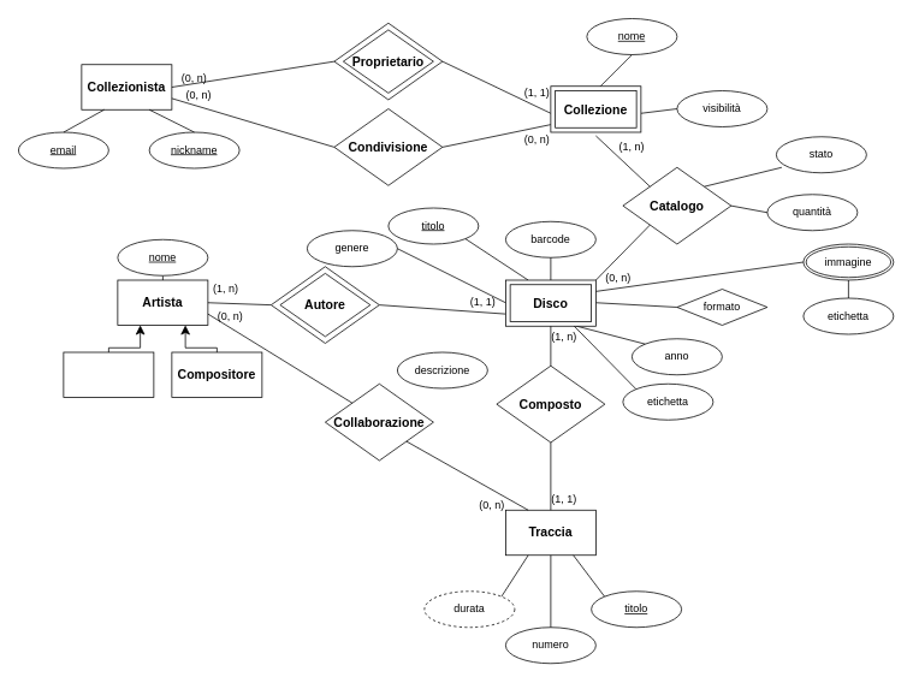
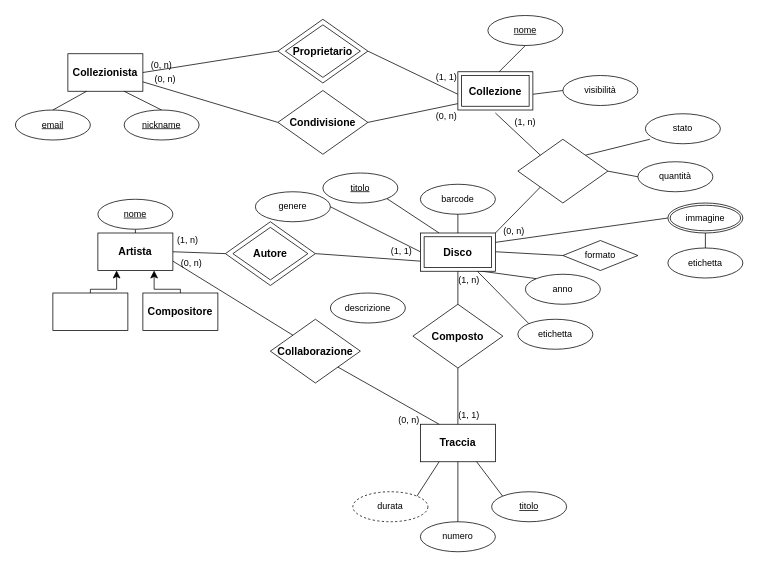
  <mxCell id="0" />
  <mxCell id="1" parent="0" />
  <mxCell id="2" value="" style="group" parent="1" vertex="1" connectable="0"><mxGeometry x="90" y="71" width="110" height="80" as="geometry" /></mxCell>
  <mxCell id="3" value="" style="html=1;dashed=0;whiteSpace=wrap;" parent="2" vertex="1"><mxGeometry width="100" height="50" as="geometry" /></mxCell>
  <mxCell id="4" value="Collezionista" style="text;html=1;strokeColor=none;fillColor=none;align=center;verticalAlign=middle;whiteSpace=wrap;rounded=0;fontStyle=1;fontSize=14;" parent="2" vertex="1"><mxGeometry x="20" y="10" width="60" height="30" as="geometry" /></mxCell>
  <mxCell id="5" value="nickname" style="ellipse;whiteSpace=wrap;html=1;align=center;fontStyle=4;" parent="1" vertex="1"><mxGeometry x="165" y="146" width="100" height="40" as="geometry" /></mxCell>
  <mxCell id="6" value="" style="endArrow=none;html=1;rounded=0;entryX=0.5;entryY=0;entryDx=0;entryDy=0;exitX=0.75;exitY=1;exitDx=0;exitDy=0;" parent="1" source="3" target="5" edge="1"><mxGeometry relative="1" as="geometry"><mxPoint x="150" y="136" as="sourcePoint" /><mxPoint x="120" y="236" as="targetPoint" /></mxGeometry></mxCell>
  <mxCell id="7" value="&lt;u&gt;email&lt;/u&gt;" style="ellipse;whiteSpace=wrap;html=1;align=center;" parent="1" vertex="1"><mxGeometry y="146" width="100" height="40" as="geometry" x="20" /></mxCell>
  <mxCell id="8" value="" style="endArrow=none;html=1;rounded=0;entryX=0.5;entryY=0;entryDx=0;entryDy=0;exitX=0.25;exitY=1;exitDx=0;exitDy=0;" parent="1" source="3" target="7" edge="1"><mxGeometry relative="1" as="geometry"><mxPoint x="220" y="101" as="sourcePoint" /><mxPoint x="225" y="166" as="targetPoint" /></mxGeometry></mxCell>
  <mxCell id="9" value="&lt;u&gt;nome&lt;/u&gt;" style="ellipse;whiteSpace=wrap;html=1;align=center;" parent="1" vertex="1"><mxGeometry x="650" y="20" width="100" height="40" as="geometry" /></mxCell>
  <mxCell id="10" value="" style="endArrow=none;html=1;rounded=0;entryX=0.5;entryY=0;entryDx=0;entryDy=0;exitX=0.5;exitY=1;exitDx=0;exitDy=0;" parent="1" source="9" edge="1"><mxGeometry relative="1" as="geometry"><mxPoint x="820" y="110" as="sourcePoint" /><mxPoint x="660" y="100" as="targetPoint" /></mxGeometry></mxCell>
  <mxCell id="11" value="stato" style="ellipse;whiteSpace=wrap;html=1;align=center;" parent="1" vertex="1"><mxGeometry x="860" y="151" width="100" height="40" as="geometry" /></mxCell>
- <mxCell id="12" value="anno" style="ellipse;whiteSpace=wrap;html=1;align=center;" parent="1" vertex="1"><mxGeometry x="700" y="375" width="100" height="40" as="geometry" /></mxCell>
+ <mxCell id="12" value="anno" style="ellipse;whiteSpace=wrap;html=1;align=center;" parent="1" vertex="1"><mxGeometry x="700" y="365" width="100" height="40" as="geometry" /></mxCell>
  <mxCell id="13" value="genere" style="ellipse;whiteSpace=wrap;html=1;align=center;" parent="1" vertex="1"><mxGeometry x="340" y="255" width="100" height="40" as="geometry" /></mxCell>
  <mxCell id="14" value="&lt;u&gt;titolo&lt;/u&gt;" style="ellipse;whiteSpace=wrap;html=1;align=center;" parent="1" vertex="1"><mxGeometry x="430" y="230" width="100" height="40" as="geometry" /></mxCell>
  <mxCell id="15" value="formato" style="rhombus;whiteSpace=wrap;html=1;align=center;" parent="1" vertex="1"><mxGeometry x="750" y="320" width="100" height="40" as="geometry" /></mxCell>
  <mxCell id="16" value="barcode" style="ellipse;whiteSpace=wrap;html=1;align=center;" parent="1" vertex="1"><mxGeometry x="560" y="245" width="100" height="40" as="geometry" /></mxCell>
  <mxCell id="17" value="" style="group" parent="1" vertex="1" connectable="0"><mxGeometry x="560" y="565" width="100" height="50" as="geometry" /></mxCell>
  <mxCell id="18" value="" style="html=1;dashed=0;whiteSpace=wrap;" parent="17" vertex="1"><mxGeometry width="100" height="50" as="geometry" /></mxCell>
  <mxCell id="19" value="Traccia" style="text;html=1;strokeColor=none;fillColor=none;align=center;verticalAlign=middle;whiteSpace=wrap;rounded=0;fontStyle=1;fontSize=14;" parent="17" vertex="1"><mxGeometry x="20" y="10" width="60" height="30" as="geometry" /></mxCell>
  <mxCell id="20" value="&lt;u&gt;titolo&lt;/u&gt;" style="ellipse;whiteSpace=wrap;html=1;align=center;" parent="1" vertex="1"><mxGeometry x="655" y="655" width="100" height="40" as="geometry" /></mxCell>
  <mxCell id="21" value="durata" style="ellipse;whiteSpace=wrap;html=1;align=center;dashed=1;" parent="1" vertex="1"><mxGeometry x="470" y="655" width="100" height="40" as="geometry" /></mxCell>
  <mxCell id="22" value="visibilità" style="ellipse;whiteSpace=wrap;html=1;align=center;" parent="1" vertex="1"><mxGeometry x="750" y="100" width="100" height="40" as="geometry" /></mxCell>
  <mxCell id="23" value="" style="endArrow=none;html=1;rounded=0;entryX=1;entryY=0.5;entryDx=0;entryDy=0;exitX=0;exitY=0.5;exitDx=0;exitDy=0;" parent="1" target="3" edge="1"><mxGeometry relative="1" as="geometry"><mxPoint x="370" y="67.5" as="sourcePoint" /><mxPoint x="430" y="185" as="targetPoint" /></mxGeometry></mxCell>
  <mxCell id="24" value="(0, n)" style="text;html=1;strokeColor=none;fillColor=none;align=center;verticalAlign=middle;whiteSpace=wrap;rounded=0;" parent="1" vertex="1"><mxGeometry x="200" y="81" width="30" height="10" as="geometry" /></mxCell>
  <mxCell id="25" value="" style="endArrow=none;html=1;rounded=0;entryX=0;entryY=0.5;entryDx=0;entryDy=0;exitX=1;exitY=0.5;exitDx=0;exitDy=0;" parent="1" edge="1"><mxGeometry relative="1" as="geometry"><mxPoint x="490" y="67.5" as="sourcePoint" /><mxPoint x="610" y="125" as="targetPoint" /></mxGeometry></mxCell>
  <mxCell id="26" value="(1, 1)" style="text;html=1;strokeColor=none;fillColor=none;align=center;verticalAlign=middle;whiteSpace=wrap;rounded=0;" parent="1" vertex="1"><mxGeometry x="580" y="95" width="30" height="15" as="geometry" /></mxCell>
  <mxCell id="27" value="" style="group" parent="1" vertex="1" connectable="0"><mxGeometry x="130" y="310" width="100" height="50" as="geometry" /></mxCell>
  <mxCell id="28" value="" style="html=1;dashed=0;whiteSpace=wrap;" parent="27" vertex="1"><mxGeometry width="100" height="50" as="geometry" /></mxCell>
  <mxCell id="29" value="&lt;b&gt;&lt;font style=&quot;font-size: 14px;&quot;&gt;Artista&lt;/font&gt;&lt;/b&gt;" style="text;html=1;strokeColor=none;fillColor=none;align=center;verticalAlign=middle;whiteSpace=wrap;rounded=0;" parent="27" vertex="1"><mxGeometry x="20" y="10" width="60" height="30" as="geometry" /></mxCell>
  <mxCell id="30" value="" style="group" parent="1" vertex="1" connectable="0"><mxGeometry x="190" y="390" width="100" height="50" as="geometry" /></mxCell>
  <mxCell id="31" value="" style="html=1;dashed=0;whiteSpace=wrap;" parent="30" vertex="1"><mxGeometry width="100" height="50" as="geometry" /></mxCell>
  <mxCell id="32" value="&lt;b&gt;&lt;font style=&quot;font-size: 14px;&quot;&gt;Compositore&lt;/font&gt;&lt;/b&gt;" style="text;html=1;strokeColor=none;fillColor=none;align=center;verticalAlign=middle;whiteSpace=wrap;rounded=0;" parent="30" vertex="1"><mxGeometry x="20" y="10" width="60" height="30" as="geometry" /></mxCell>
  <mxCell id="33" value="" style="group" parent="1" vertex="1" connectable="0"><mxGeometry x="70" y="390" width="100" height="50" as="geometry" /></mxCell>
  <mxCell id="34" value="" style="html=1;dashed=0;whiteSpace=wrap;" parent="33" vertex="1"><mxGeometry width="100" height="50" as="geometry" /></mxCell>
  <mxCell id="35" value="" style="endArrow=none;html=1;rounded=0;entryX=0.5;entryY=0;entryDx=0;entryDy=0;exitX=0.5;exitY=1;exitDx=0;exitDy=0;" parent="1" source="39" target="28" edge="1"><mxGeometry relative="1" as="geometry"><mxPoint x="670" y="235" as="sourcePoint" /><mxPoint x="630" y="275" as="targetPoint" /></mxGeometry></mxCell>
  <mxCell id="36" value="" style="endArrow=none;html=1;rounded=0;entryX=0.5;entryY=0;entryDx=0;entryDy=0;exitX=0.5;exitY=1;exitDx=0;exitDy=0;" parent="1" source="16" edge="1"><mxGeometry relative="1" as="geometry"><mxPoint x="720" y="245" as="sourcePoint" /><mxPoint x="610" y="310" as="targetPoint" /></mxGeometry></mxCell>
  <mxCell id="37" value="" style="endArrow=none;html=1;rounded=0;entryX=1;entryY=1;entryDx=0;entryDy=0;exitX=0.25;exitY=0;exitDx=0;exitDy=0;" parent="1" target="14" edge="1"><mxGeometry relative="1" as="geometry"><mxPoint x="585" y="310" as="sourcePoint" /><mxPoint x="700" y="285" as="targetPoint" /></mxGeometry></mxCell>
  <mxCell id="38" value="" style="endArrow=none;html=1;rounded=0;entryX=1;entryY=0.5;entryDx=0;entryDy=0;exitX=0;exitY=0.5;exitDx=0;exitDy=0;" parent="1" source="15" edge="1"><mxGeometry relative="1" as="geometry"><mxPoint x="770" y="255" as="sourcePoint" /><mxPoint x="660" y="335" as="targetPoint" /></mxGeometry></mxCell>
  <mxCell id="39" value="nome" style="ellipse;whiteSpace=wrap;html=1;align=center;fontStyle=4;" parent="1" vertex="1"><mxGeometry x="130" y="265" width="100" height="40" as="geometry" /></mxCell>
  <mxCell id="40" value="" style="edgeStyle=segmentEdgeStyle;endArrow=classic;html=1;curved=0;rounded=0;endSize=8;startSize=8;exitX=0.5;exitY=0;exitDx=0;exitDy=0;entryX=0.25;entryY=1;entryDx=0;entryDy=0;" parent="1" source="34" target="28" edge="1"><mxGeometry width="50" height="50" relative="1" as="geometry"><mxPoint x="520" y="405" as="sourcePoint" /><mxPoint x="570" y="355" as="targetPoint" /><Array as="points"><mxPoint x="120" y="385" /><mxPoint x="155" y="385" /></Array></mxGeometry></mxCell>
  <mxCell id="41" value="" style="edgeStyle=segmentEdgeStyle;endArrow=classic;html=1;curved=0;rounded=0;endSize=8;startSize=8;exitX=0.5;exitY=0;exitDx=0;exitDy=0;entryX=0.75;entryY=1;entryDx=0;entryDy=0;" parent="1" source="31" target="28" edge="1"><mxGeometry width="50" height="50" relative="1" as="geometry"><mxPoint x="520" y="405" as="sourcePoint" /><mxPoint x="570" y="355" as="targetPoint" /><Array as="points"><mxPoint x="240" y="385" /><mxPoint x="205" y="385" /></Array></mxGeometry></mxCell>
  <mxCell id="42" value="" style="endArrow=none;html=1;rounded=0;entryX=1;entryY=0.5;entryDx=0;entryDy=0;exitX=0;exitY=0.5;exitDx=0;exitDy=0;" parent="1" target="13" edge="1"><mxGeometry relative="1" as="geometry"><mxPoint x="560" y="335" as="sourcePoint" /><mxPoint x="690" y="423" as="targetPoint" /></mxGeometry></mxCell>
  <mxCell id="43" value="" style="endArrow=none;html=1;rounded=0;entryX=0;entryY=0;entryDx=0;entryDy=0;exitX=0.75;exitY=1;exitDx=0;exitDy=0;" parent="1" target="12" edge="1"><mxGeometry relative="1" as="geometry"><mxPoint x="635" y="360" as="sourcePoint" /><mxPoint x="610" y="433" as="targetPoint" /></mxGeometry></mxCell>
  <mxCell id="44" value="" style="endArrow=none;html=1;rounded=0;entryX=0.06;entryY=0.85;entryDx=0;entryDy=0;exitX=1;exitY=0;exitDx=0;exitDy=0;entryPerimeter=0;" parent="1" target="11" edge="1" source="46"><mxGeometry relative="1" as="geometry"><mxPoint x="585" y="360" as="sourcePoint" /><mxPoint x="570" y="413" as="targetPoint" /></mxGeometry></mxCell>
  <mxCell id="45" value="" style="group" parent="1" vertex="1" connectable="0"><mxGeometry x="690" y="185" width="120" height="85" as="geometry" /></mxCell>
  <mxCell id="46" value="" style="shape=rhombus;html=1;dashed=0;whiteSpace=wrap;perimeter=rhombusPerimeter;" parent="45" vertex="1"><mxGeometry width="120" height="85" as="geometry" /></mxCell>
- <mxCell id="47" value="Catalogo" style="text;html=1;strokeColor=none;fillColor=none;align=center;verticalAlign=middle;whiteSpace=wrap;rounded=0;fontStyle=1;fontSize=14;" parent="45" vertex="1"><mxGeometry x="30" y="27.5" width="60" height="30" as="geometry" /></mxCell>
  <mxCell id="48" value="" style="endArrow=none;html=1;rounded=0;entryX=0;entryY=0;entryDx=0;entryDy=0;exitX=0.5;exitY=1;exitDx=0;exitDy=0;" parent="1" target="46" edge="1"><mxGeometry relative="1" as="geometry"><mxPoint x="660" y="150" as="sourcePoint" /><mxPoint x="510" y="230" as="targetPoint" /></mxGeometry></mxCell>
  <mxCell id="49" value="(0, n)" style="text;html=1;strokeColor=none;fillColor=none;align=center;verticalAlign=middle;whiteSpace=wrap;rounded=0;" parent="1" vertex="1"><mxGeometry x="580" y="146" width="30" height="15" as="geometry" /></mxCell>
  <mxCell id="50" value="" style="endArrow=none;html=1;rounded=0;entryX=0;entryY=1;entryDx=0;entryDy=0;exitX=1;exitY=0;exitDx=0;exitDy=0;" parent="1" target="46" edge="1"><mxGeometry relative="1" as="geometry"><mxPoint x="660" y="310" as="sourcePoint" /><mxPoint x="640" y="225" as="targetPoint" /></mxGeometry></mxCell>
  <mxCell id="51" value="(0, n)" style="text;html=1;strokeColor=none;fillColor=none;align=center;verticalAlign=middle;whiteSpace=wrap;rounded=0;" parent="1" vertex="1"><mxGeometry x="670" y="300" width="30" height="15" as="geometry" /></mxCell>
  <mxCell id="52" value="" style="endArrow=none;html=1;rounded=0;entryX=1;entryY=0.5;entryDx=0;entryDy=0;exitX=0;exitY=0.5;exitDx=0;exitDy=0;" parent="1" target="28" edge="1"><mxGeometry relative="1" as="geometry"><mxPoint x="300" y="337.5" as="sourcePoint" /><mxPoint x="310" y="190" as="targetPoint" /></mxGeometry></mxCell>
  <mxCell id="53" value="(1, n)" style="text;html=1;strokeColor=none;fillColor=none;align=center;verticalAlign=middle;whiteSpace=wrap;rounded=0;" parent="1" vertex="1"><mxGeometry x="235" y="315" width="30" height="10" as="geometry" /></mxCell>
  <mxCell id="54" value="" style="endArrow=none;html=1;rounded=0;entryX=1;entryY=0.5;entryDx=0;entryDy=0;exitX=0;exitY=0.75;exitDx=0;exitDy=0;" parent="1" edge="1"><mxGeometry relative="1" as="geometry"><mxPoint x="560" y="347.5" as="sourcePoint" /><mxPoint x="420" y="337.5" as="targetPoint" /></mxGeometry></mxCell>
  <mxCell id="55" value="(1, 1)" style="text;html=1;strokeColor=none;fillColor=none;align=center;verticalAlign=middle;whiteSpace=wrap;rounded=0;" parent="1" vertex="1"><mxGeometry x="520" y="330" width="30" height="10" as="geometry" /></mxCell>
  <mxCell id="56" value="" style="endArrow=none;html=1;rounded=0;entryX=1;entryY=0;entryDx=0;entryDy=0;exitX=0.25;exitY=1;exitDx=0;exitDy=0;" parent="1" source="18" target="21" edge="1"><mxGeometry relative="1" as="geometry"><mxPoint x="770" y="585" as="sourcePoint" /><mxPoint x="650" y="525" as="targetPoint" /></mxGeometry></mxCell>
  <mxCell id="57" value="" style="endArrow=none;html=1;rounded=0;entryX=0.75;entryY=1;entryDx=0;entryDy=0;exitX=0;exitY=0;exitDx=0;exitDy=0;" parent="1" source="20" target="18" edge="1"><mxGeometry relative="1" as="geometry"><mxPoint x="750" y="595" as="sourcePoint" /><mxPoint x="630" y="535" as="targetPoint" /></mxGeometry></mxCell>
  <mxCell id="58" value="" style="group" parent="1" vertex="1" connectable="0"><mxGeometry x="550" y="405" width="120" height="85" as="geometry" /></mxCell>
  <mxCell id="59" value="" style="shape=rhombus;html=1;dashed=0;whiteSpace=wrap;perimeter=rhombusPerimeter;" parent="58" vertex="1"><mxGeometry width="120" height="85" as="geometry" /></mxCell>
  <mxCell id="60" value="Composto" style="text;html=1;strokeColor=none;fillColor=none;align=center;verticalAlign=middle;whiteSpace=wrap;rounded=0;fontStyle=1;fontSize=14;" parent="58" vertex="1"><mxGeometry x="30" y="27.5" width="60" height="30" as="geometry" /></mxCell>
  <mxCell id="61" value="" style="endArrow=none;html=1;rounded=0;entryX=0.5;entryY=0;entryDx=0;entryDy=0;exitX=0.5;exitY=1;exitDx=0;exitDy=0;" parent="1" target="59" edge="1"><mxGeometry relative="1" as="geometry"><mxPoint x="610" y="360" as="sourcePoint" /><mxPoint x="610" y="516.5" as="targetPoint" /></mxGeometry></mxCell>
  <mxCell id="62" value="(1, n)" style="text;html=1;strokeColor=none;fillColor=none;align=center;verticalAlign=middle;whiteSpace=wrap;rounded=0;" parent="1" vertex="1"><mxGeometry x="610" y="365" width="30" height="15" as="geometry" /></mxCell>
  <mxCell id="63" value="" style="endArrow=none;html=1;rounded=0;entryX=0.5;entryY=1;entryDx=0;entryDy=0;exitX=0.5;exitY=0;exitDx=0;exitDy=0;" parent="1" source="18" target="59" edge="1"><mxGeometry relative="1" as="geometry"><mxPoint x="760" y="596.5" as="sourcePoint" /><mxPoint x="740" y="511.5" as="targetPoint" /></mxGeometry></mxCell>
  <mxCell id="64" value="(1, 1)" style="text;html=1;strokeColor=none;fillColor=none;align=center;verticalAlign=middle;whiteSpace=wrap;rounded=0;" parent="1" vertex="1"><mxGeometry x="610" y="545" width="30" height="15" as="geometry" /></mxCell>
  <mxCell id="65" value="" style="group" parent="1" vertex="1" connectable="0"><mxGeometry x="370" y="120" width="120" height="85" as="geometry" /></mxCell>
  <mxCell id="66" value="" style="shape=rhombus;html=1;dashed=0;whiteSpace=wrap;perimeter=rhombusPerimeter;" parent="65" vertex="1"><mxGeometry width="120" height="85" as="geometry" /></mxCell>
  <mxCell id="67" value="Condivisione" style="text;html=1;strokeColor=none;fillColor=none;align=center;verticalAlign=middle;whiteSpace=wrap;rounded=0;fontStyle=1;fontSize=14;" parent="65" vertex="1"><mxGeometry x="30" y="27.5" width="60" height="30" as="geometry" /></mxCell>
  <mxCell id="68" value="" style="endArrow=none;html=1;rounded=0;entryX=1;entryY=0.75;entryDx=0;entryDy=0;exitX=0;exitY=0.5;exitDx=0;exitDy=0;" parent="1" source="66" target="3" edge="1"><mxGeometry relative="1" as="geometry"><mxPoint x="400" y="325" as="sourcePoint" /><mxPoint x="320" y="236" as="targetPoint" /></mxGeometry></mxCell>
  <mxCell id="69" value="(0, n)" style="text;html=1;strokeColor=none;fillColor=none;align=center;verticalAlign=middle;whiteSpace=wrap;rounded=0;" parent="1" vertex="1"><mxGeometry x="205" y="100" width="30" height="10" as="geometry" /></mxCell>
  <mxCell id="70" value="" style="endArrow=none;html=1;rounded=0;entryX=0;entryY=0.75;entryDx=0;entryDy=0;exitX=1;exitY=0.5;exitDx=0;exitDy=0;" parent="1" source="66" edge="1"><mxGeometry relative="1" as="geometry"><mxPoint x="850" y="278" as="sourcePoint" /><mxPoint x="610" y="137.5" as="targetPoint" /></mxGeometry></mxCell>
  <mxCell id="71" value="(1, n)" style="text;html=1;strokeColor=none;fillColor=none;align=center;verticalAlign=middle;whiteSpace=wrap;rounded=0;" parent="1" vertex="1"><mxGeometry x="685" y="155" width="30" height="15" as="geometry" /></mxCell>
  <mxCell id="72" value="" style="endArrow=none;html=1;rounded=0;entryX=1;entryY=0.5;entryDx=0;entryDy=0;exitX=0;exitY=0.5;exitDx=0;exitDy=0;" parent="1" source="22" edge="1"><mxGeometry relative="1" as="geometry"><mxPoint x="770" y="65" as="sourcePoint" /><mxPoint x="710" y="125" as="targetPoint" /></mxGeometry></mxCell>
  <mxCell id="73" value="immagine" style="ellipse;shape=doubleEllipse;margin=3;whiteSpace=wrap;html=1;align=center;" parent="1" vertex="1"><mxGeometry x="890" y="270" width="100" height="40" as="geometry" /></mxCell>
  <mxCell id="74" value="etichetta" style="ellipse;whiteSpace=wrap;html=1;align=center;" parent="1" vertex="1"><mxGeometry x="890" y="330" width="100" height="40" as="geometry" /></mxCell>
  <mxCell id="75" value="" style="endArrow=none;html=1;rounded=0;entryX=0.5;entryY=0;entryDx=0;entryDy=0;exitX=0.5;exitY=1;exitDx=0;exitDy=0;" parent="1" source="73" target="74" edge="1"><mxGeometry relative="1" as="geometry"><mxPoint x="880" y="370" as="sourcePoint" /><mxPoint x="800" y="381" as="targetPoint" /></mxGeometry></mxCell>
  <mxCell id="76" value="etichetta" style="ellipse;whiteSpace=wrap;html=1;align=center;" parent="1" vertex="1"><mxGeometry x="690" y="425" width="100" height="40" as="geometry" /></mxCell>
  <mxCell id="77" value="" style="endArrow=none;html=1;rounded=0;entryX=0;entryY=0;entryDx=0;entryDy=0;exitX=0.75;exitY=1;exitDx=0;exitDy=0;" parent="1" target="76" edge="1"><mxGeometry relative="1" as="geometry"><mxPoint x="635" y="360" as="sourcePoint" /><mxPoint x="910" y="426" as="targetPoint" /></mxGeometry></mxCell>
  <mxCell id="78" value="" style="group" parent="1" vertex="1" connectable="0"><mxGeometry x="360" y="425" width="120" height="85" as="geometry" /></mxCell>
  <mxCell id="79" value="" style="shape=rhombus;html=1;dashed=0;whiteSpace=wrap;perimeter=rhombusPerimeter;" parent="78" vertex="1"><mxGeometry width="120" height="85" as="geometry" /></mxCell>
  <mxCell id="80" value="Collaborazione" style="text;html=1;strokeColor=none;fillColor=none;align=center;verticalAlign=middle;whiteSpace=wrap;rounded=0;fontStyle=1;fontSize=14;" parent="78" vertex="1"><mxGeometry x="30" y="27.5" width="60" height="30" as="geometry" /></mxCell>
  <mxCell id="81" value="" style="endArrow=none;html=1;rounded=0;entryX=1;entryY=0.75;entryDx=0;entryDy=0;exitX=0;exitY=0;exitDx=0;exitDy=0;" parent="1" source="79" target="28" edge="1"><mxGeometry relative="1" as="geometry"><mxPoint x="370" y="415" as="sourcePoint" /><mxPoint x="300" y="412" as="targetPoint" /></mxGeometry></mxCell>
  <mxCell id="82" value="" style="endArrow=none;html=1;rounded=0;entryX=1;entryY=1;entryDx=0;entryDy=0;exitX=0.25;exitY=0;exitDx=0;exitDy=0;" parent="1" source="18" target="79" edge="1"><mxGeometry relative="1" as="geometry"><mxPoint x="300" y="545" as="sourcePoint" /><mxPoint x="230" y="542" as="targetPoint" /></mxGeometry></mxCell>
  <mxCell id="83" value="(0, n)" style="text;html=1;strokeColor=none;fillColor=none;align=center;verticalAlign=middle;whiteSpace=wrap;rounded=0;" parent="1" vertex="1"><mxGeometry x="240" y="345" width="30" height="10" as="geometry" /></mxCell>
  <mxCell id="84" value="(0, n)" style="text;html=1;strokeColor=none;fillColor=none;align=center;verticalAlign=middle;whiteSpace=wrap;rounded=0;" parent="1" vertex="1"><mxGeometry x="530" y="555" width="30" height="10" as="geometry" /></mxCell>
  <mxCell id="85" value="quantità" style="ellipse;whiteSpace=wrap;html=1;align=center;" parent="1" vertex="1"><mxGeometry x="850" y="215" width="100" height="40" as="geometry" /></mxCell>
  <mxCell id="86" value="" style="endArrow=none;html=1;rounded=0;entryX=0;entryY=0.5;entryDx=0;entryDy=0;exitX=1;exitY=0.5;exitDx=0;exitDy=0;" parent="1" source="46" target="85" edge="1"><mxGeometry relative="1" as="geometry"><mxPoint x="840" y="285" as="sourcePoint" /><mxPoint x="840" y="310" as="targetPoint" /></mxGeometry></mxCell>
  <mxCell id="87" value="" style="endArrow=none;html=1;rounded=0;entryX=0;entryY=0.5;entryDx=0;entryDy=0;exitX=1;exitY=0.25;exitDx=0;exitDy=0;" parent="1" target="73" edge="1"><mxGeometry relative="1" as="geometry"><mxPoint x="660" y="322.5" as="sourcePoint" /><mxPoint x="1000" y="376" as="targetPoint" /></mxGeometry></mxCell>
  <mxCell id="88" value="&lt;b&gt;&lt;font style=&quot;font-size: 14px;&quot;&gt;Disco&lt;/font&gt;&lt;/b&gt;" style="shape=ext;margin=3;double=1;whiteSpace=wrap;html=1;align=center;" parent="1" vertex="1"><mxGeometry x="560" y="310" width="100" height="51" as="geometry" /></mxCell>
  <mxCell id="89" value="" style="group" parent="1" vertex="1" connectable="0"><mxGeometry x="300" y="295" width="120" height="85" as="geometry" /></mxCell>
  <mxCell id="90" value="" style="shape=rhombus;html=1;dashed=0;whiteSpace=wrap;perimeter=rhombusPerimeter;" parent="89" vertex="1"><mxGeometry width="120" height="85" as="geometry" /></mxCell>
  <mxCell id="91" value="" style="rhombus;whiteSpace=wrap;html=1;" parent="89" vertex="1"><mxGeometry x="10" y="7.5" width="100" height="70" as="geometry" /></mxCell>
  <mxCell id="92" value="Autore" style="text;html=1;strokeColor=none;fillColor=none;align=center;verticalAlign=middle;whiteSpace=wrap;rounded=0;fontStyle=1;fontSize=14;" parent="89" vertex="1"><mxGeometry x="30" y="27.5" width="60" height="30" as="geometry" /></mxCell>
  <mxCell id="93" value="" style="group" parent="1" vertex="1" connectable="0"><mxGeometry x="370" y="25" width="120" height="85" as="geometry" /></mxCell>
  <mxCell id="94" value="" style="shape=rhombus;html=1;dashed=0;whiteSpace=wrap;perimeter=rhombusPerimeter;" parent="93" vertex="1"><mxGeometry width="120" height="85" as="geometry" /></mxCell>
  <mxCell id="95" value="" style="rhombus;whiteSpace=wrap;html=1;" parent="93" vertex="1"><mxGeometry x="10" y="7.5" width="100" height="70" as="geometry" /></mxCell>
  <mxCell id="96" value="Proprietario" style="text;html=1;strokeColor=none;fillColor=none;align=center;verticalAlign=middle;whiteSpace=wrap;rounded=0;fontStyle=1;fontSize=14;" parent="93" vertex="1"><mxGeometry x="30" y="27.5" width="60" height="30" as="geometry" /></mxCell>
  <mxCell id="97" value="&lt;b&gt;&lt;font style=&quot;font-size: 14px;&quot;&gt;Collezione&lt;/font&gt;&lt;/b&gt;" style="shape=ext;margin=3;double=1;whiteSpace=wrap;html=1;align=center;" parent="1" vertex="1"><mxGeometry x="610" y="95" width="100" height="51" as="geometry" /></mxCell>
  <mxCell id="98" value="descrizione" style="ellipse;whiteSpace=wrap;html=1;align=center;" vertex="1" parent="1"><mxGeometry x="440" y="390" width="100" height="40" as="geometry" /></mxCell>
  <mxCell id="99" value="numero" style="ellipse;whiteSpace=wrap;html=1;align=center;" vertex="1" parent="1"><mxGeometry x="560" y="695" width="100" height="40" as="geometry" /></mxCell>
  <mxCell id="100" value="" style="endArrow=none;html=1;rounded=0;entryX=0.5;entryY=1;entryDx=0;entryDy=0;exitX=0.5;exitY=0;exitDx=0;exitDy=0;" edge="1" parent="1" source="99" target="18"><mxGeometry relative="1" as="geometry"><mxPoint x="690" y="705" as="sourcePoint" /><mxPoint x="540" y="715" as="targetPoint" /></mxGeometry></mxCell>
